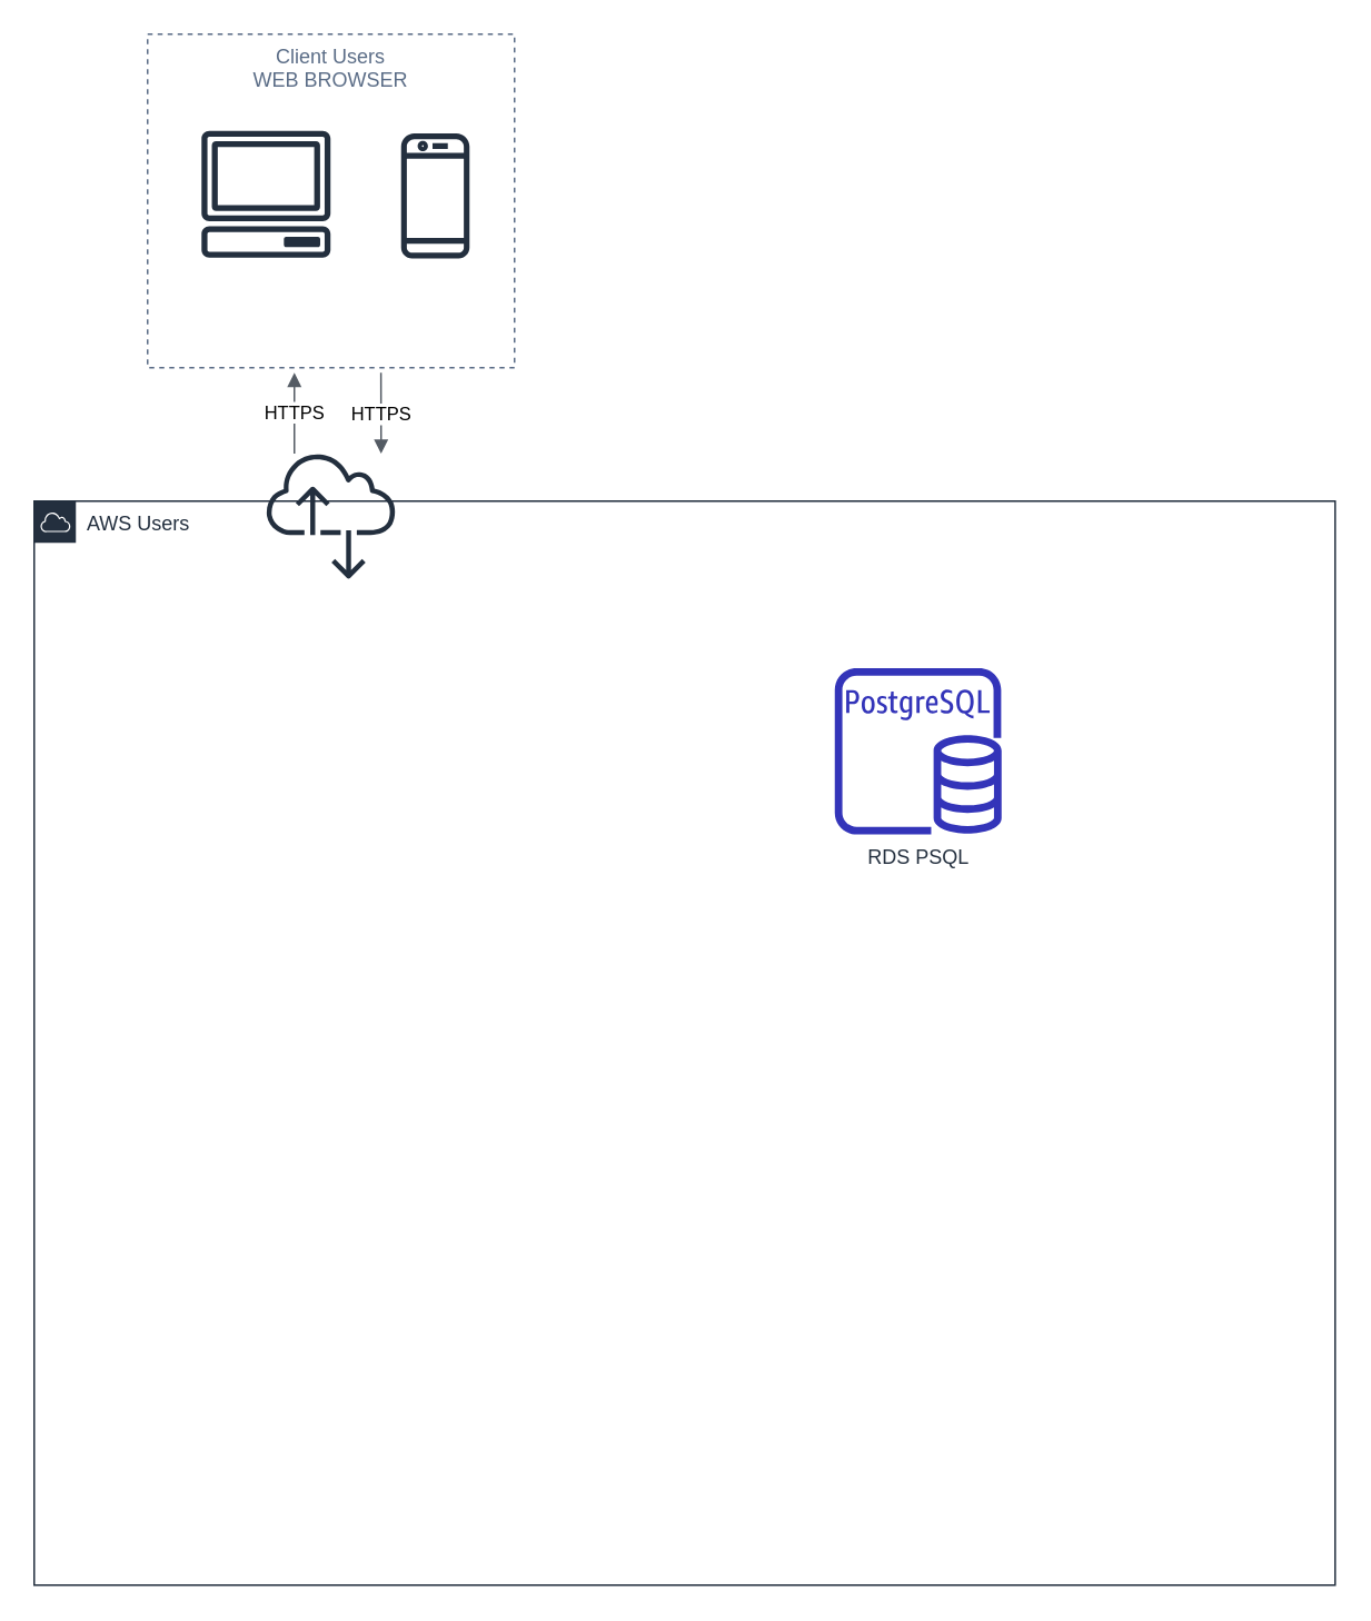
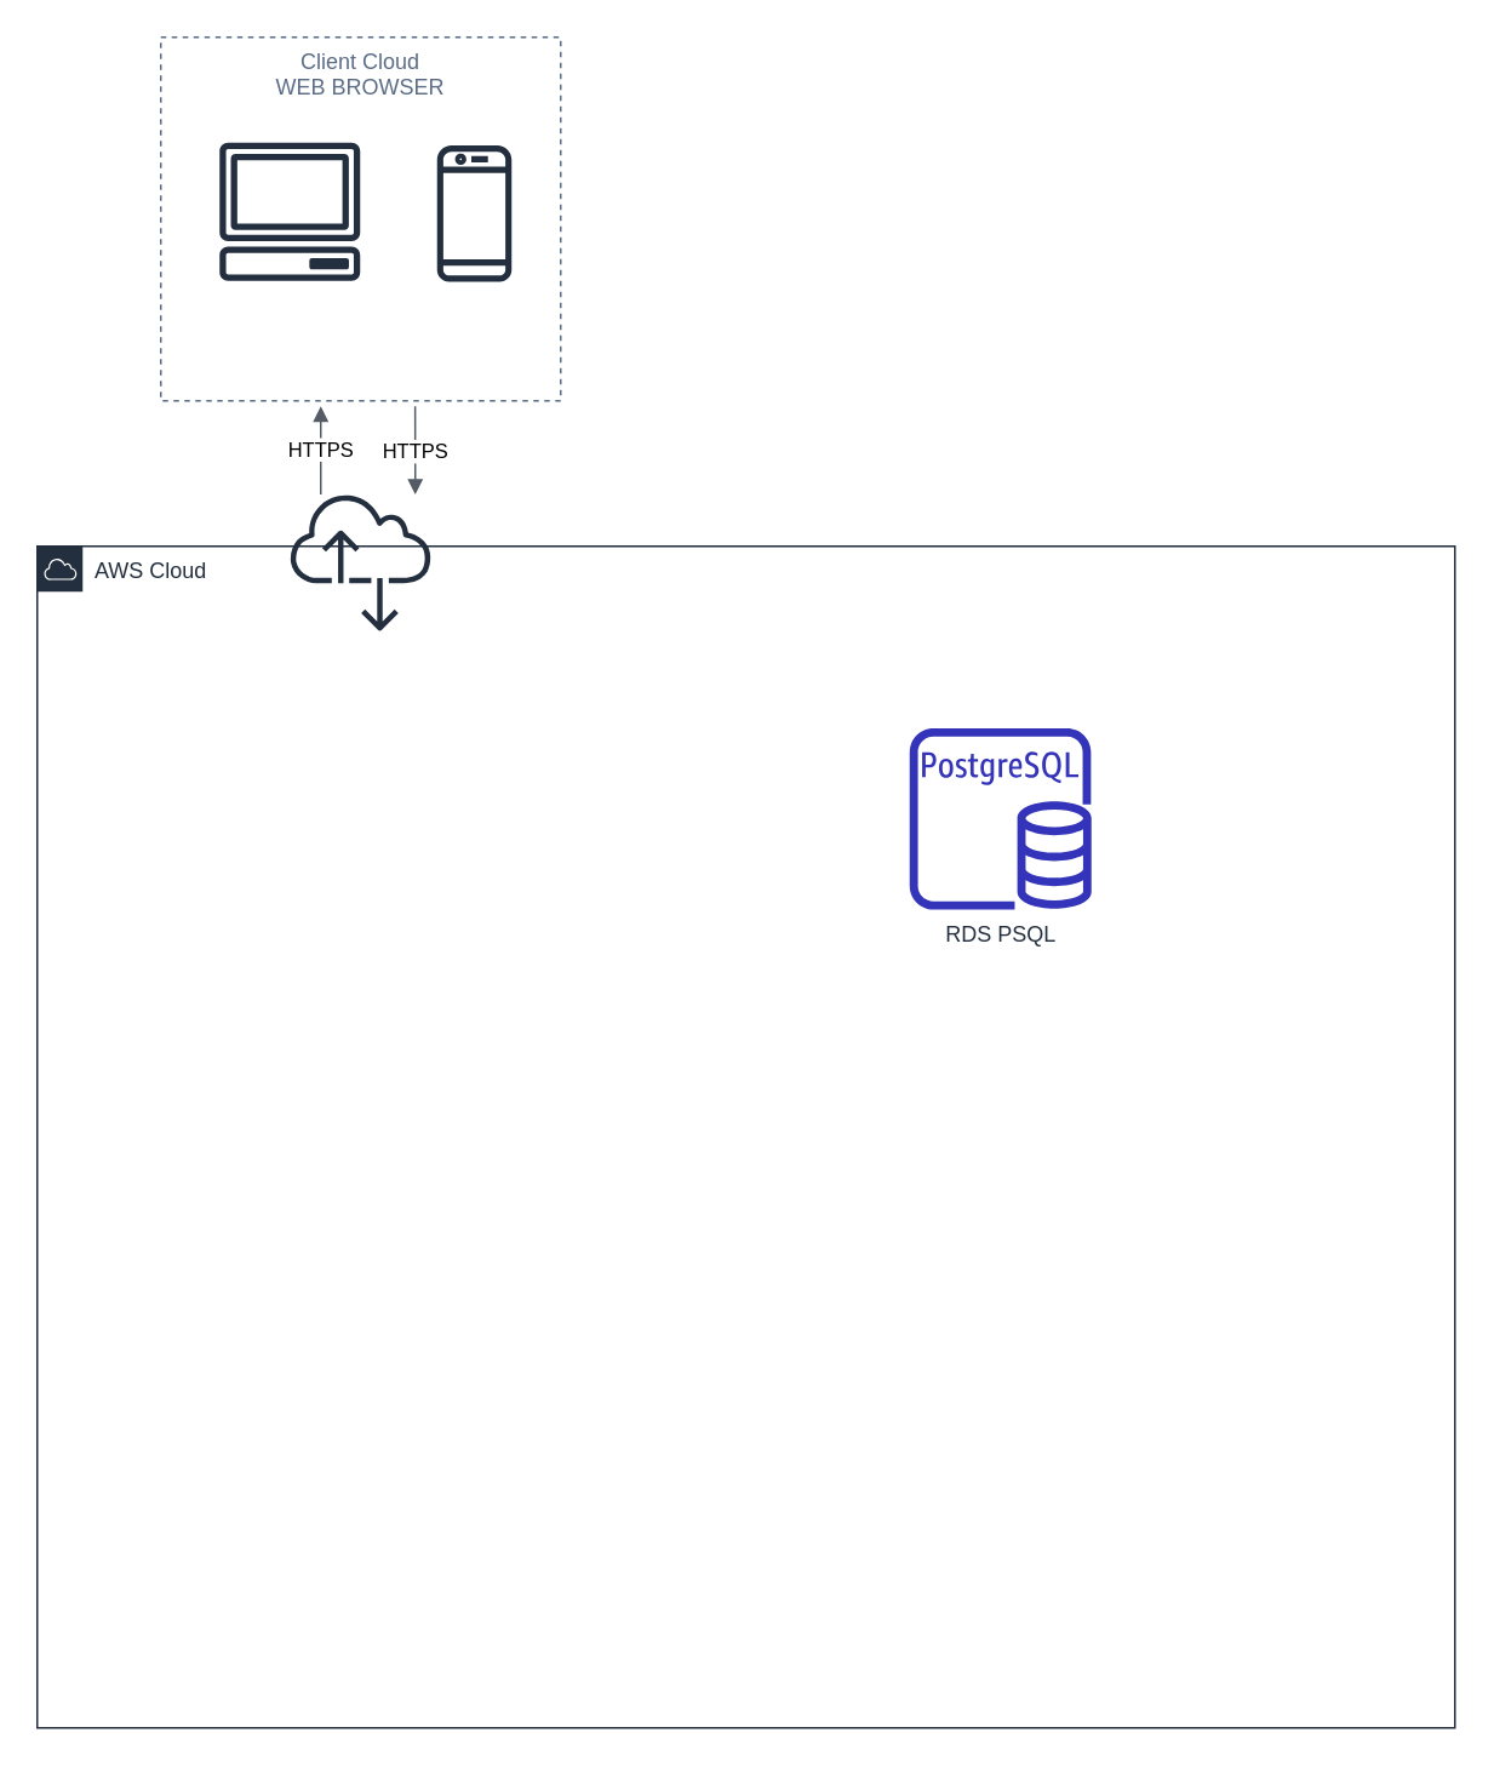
  <mxCell id="0" />
  <mxCell id="1" parent="0" />
- <mxCell id="2" value="AWS Users" style="points=[[0,0],[0.25,0],[0.5,0],[0.75,0],[1,0],[1,0.25],[1,0.5],[1,0.75],[1,1],[0.75,1],[0.5,1],[0.25,1],[0,1],[0,0.75],[0,0.5],[0,0.25]];outlineConnect=0;gradientColor=none;html=1;whiteSpace=wrap;fontSize=12;fontStyle=0;shape=mxgraph.aws4.group;grIcon=mxgraph.aws4.group_aws_cloud;strokeColor=#232F3E;fillColor=none;verticalAlign=top;align=left;spacingLeft=30;fontColor=#232F3E;dashed=0;" vertex="1" parent="1"><mxGeometry x="20" y="300" width="780" height="650" as="geometry" /></mxCell>
- <mxCell id="3" value="Client Users&#10;WEB BROWSER" style="fillColor=none;strokeColor=#5A6C86;dashed=1;verticalAlign=top;fontStyle=0;fontColor=#5A6C86;" vertex="1" parent="1"><mxGeometry x="88" y="20" width="220" height="200" as="geometry" /></mxCell>
+ <mxCell id="2" value="AWS Cloud" style="points=[[0,0],[0.25,0],[0.5,0],[0.75,0],[1,0],[1,0.25],[1,0.5],[1,0.75],[1,1],[0.75,1],[0.5,1],[0.25,1],[0,1],[0,0.75],[0,0.5],[0,0.25]];outlineConnect=0;gradientColor=none;html=1;whiteSpace=wrap;fontSize=12;fontStyle=0;shape=mxgraph.aws4.group;grIcon=mxgraph.aws4.group_aws_cloud;strokeColor=#232F3E;fillColor=none;verticalAlign=top;align=left;spacingLeft=30;fontColor=#232F3E;dashed=0;" vertex="1" parent="1"><mxGeometry x="20" y="300" width="780" height="650" as="geometry" /></mxCell>
+ <mxCell id="3" value="Client Cloud&#10;WEB BROWSER" style="fillColor=none;strokeColor=#5A6C86;dashed=1;verticalAlign=top;fontStyle=0;fontColor=#5A6C86;" vertex="1" parent="1"><mxGeometry x="88" y="20" width="220" height="200" as="geometry" /></mxCell>
  <mxCell id="4" value="" style="outlineConnect=0;fontColor=#232F3E;gradientColor=none;fillColor=#232F3E;strokeColor=none;dashed=0;verticalLabelPosition=bottom;verticalAlign=top;align=center;html=1;fontSize=12;fontStyle=0;aspect=fixed;pointerEvents=1;shape=mxgraph.aws4.client;" parent="1" vertex="1"><mxGeometry x="120" y="78" width="78" height="76" as="geometry" /></mxCell>
  <mxCell id="5" value="" style="outlineConnect=0;fontColor=#232F3E;gradientColor=none;fillColor=#232F3E;strokeColor=none;dashed=0;verticalLabelPosition=bottom;verticalAlign=top;align=center;html=1;fontSize=12;fontStyle=0;aspect=fixed;pointerEvents=1;shape=mxgraph.aws4.mobile_client;" vertex="1" parent="1"><mxGeometry x="240" y="78" width="41" height="78" as="geometry" /></mxCell>
  <mxCell id="6" value="RDS PSQL" style="outlineConnect=0;fontColor=#232F3E;gradientColor=none;fillColor=#3334B9;strokeColor=none;dashed=0;verticalLabelPosition=bottom;verticalAlign=top;align=center;html=1;fontSize=12;fontStyle=0;aspect=fixed;pointerEvents=1;shape=mxgraph.aws4.rds_postgresql_instance;" vertex="1" parent="1"><mxGeometry x="500" y="400" width="100" height="100" as="geometry" /></mxCell>
  <mxCell id="7" value="" style="outlineConnect=0;fontColor=#232F3E;gradientColor=none;fillColor=#232F3E;strokeColor=none;dashed=0;verticalLabelPosition=bottom;verticalAlign=top;align=center;html=1;fontSize=12;fontStyle=0;aspect=fixed;pointerEvents=1;shape=mxgraph.aws4.internet_alt2;" vertex="1" parent="1"><mxGeometry x="159" y="270" width="78" height="78" as="geometry" /></mxCell>
  <mxCell id="8" value="HTTPS" style="edgeStyle=orthogonalEdgeStyle;html=1;endArrow=none;elbow=vertical;startArrow=block;startFill=1;strokeColor=#545B64;rounded=0;entryX=0.636;entryY=1.015;entryDx=0;entryDy=0;entryPerimeter=0;" edge="1" parent="1" source="7" target="3"><mxGeometry width="100" relative="1" as="geometry"><mxPoint x="230" y="240" as="sourcePoint" /><mxPoint x="330" y="240" as="targetPoint" /><Array as="points"><mxPoint x="228" y="260" /><mxPoint x="228" y="260" /></Array></mxGeometry></mxCell>
  <mxCell id="9" value="HTTPS" style="edgeStyle=orthogonalEdgeStyle;html=1;endArrow=none;elbow=vertical;startArrow=block;startFill=1;strokeColor=#545B64;rounded=0;exitX=0.4;exitY=1.015;exitDx=0;exitDy=0;exitPerimeter=0;" edge="1" parent="1" source="3" target="7"><mxGeometry width="100" relative="1" as="geometry"><mxPoint x="30" y="260" as="sourcePoint" /><mxPoint x="130" y="260" as="targetPoint" /><Array as="points"><mxPoint x="176" y="260" /><mxPoint x="176" y="260" /></Array></mxGeometry></mxCell>
